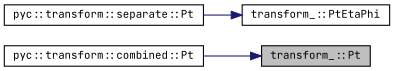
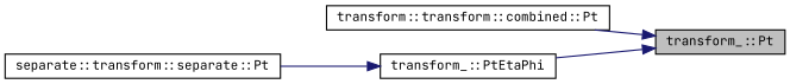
  digraph {
    fontname="JetBrains Mono"
    rankdir=RL
    node [color=black fillcolor=white fontname="JetBrains Mono" fontsize=10 shape=record style=filled]
    edge [color=midnightblue dir=back fontname="JetBrains Mono" fontsize=10 labelfontname=Helvetica labelfontsize=10 style=solid]
    n1 [fillcolor=grey75 fontcolor=black height=0.2 label="transform_::Pt" width=0.4]
-   n2 [height=0.2 label="pyc::transform::combined::Pt" width=0.4]
+   n2 [height=0.2 label="transform::transform::combined::Pt" width=0.4]
    n3 [height=0.2 label="transform_::PtEtaPhi" width=0.4]
-   n4 [height=0.2 label="pyc::transform::separate::Pt" width=0.4]
+   n4 [height=0.2 label="separate::transform::separate::Pt" width=0.4]
    n1 -> n2
+   n1 -> n3
    n3 -> n4
  }
